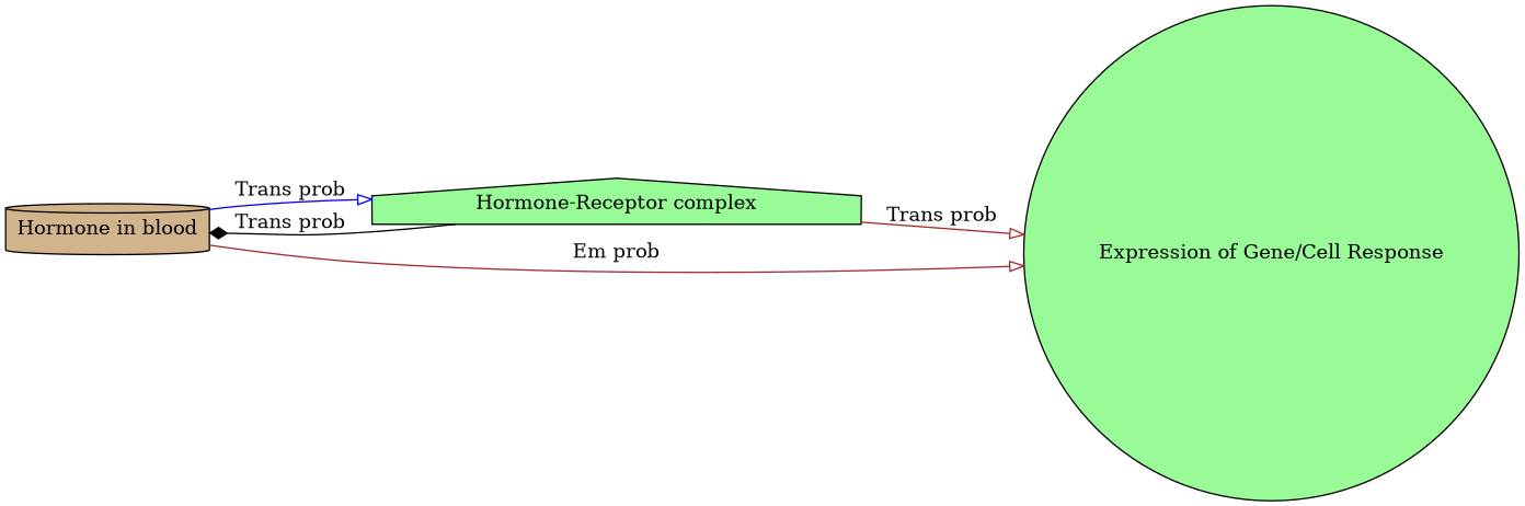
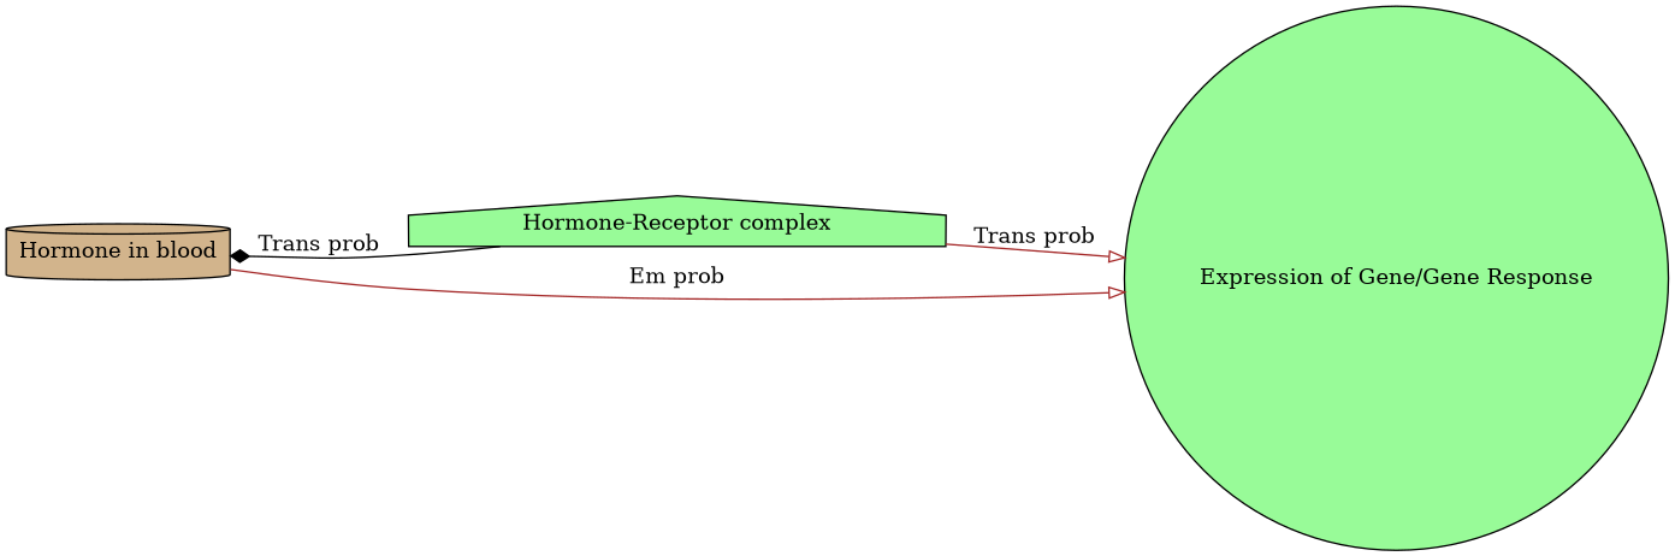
  digraph {
    rankdir=LR
    node [fillcolor=palegreen style=filled]
    edge [arrowhead=onormal color=brown]
    "Hormone in blood" [fillcolor=tan shape=cylinder]
    "Hormone-Receptor complex" [shape=house]
-   "Expression of Gene/Cell Response" [shape=circle]
-   "Hormone in blood" -> "Hormone-Receptor complex" [color=blue label="Trans prob"]
+   "Expression of Gene/Cell Response" [shape=circle label="Expression of Gene/Gene Response"]
    "Hormone in blood" -> "Expression of Gene/Cell Response" [label="Em prob"]
    "Hormone-Receptor complex" -> "Hormone in blood" [arrowhead=diamond color=black label="Trans prob"]
    "Hormone-Receptor complex" -> "Expression of Gene/Cell Response" [label="Trans prob"]
  }
